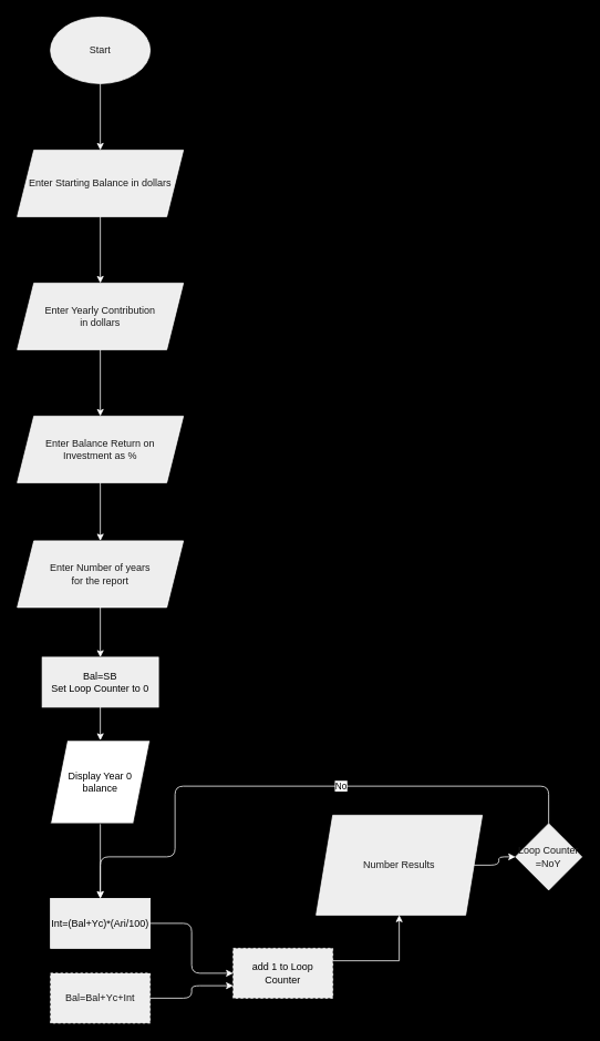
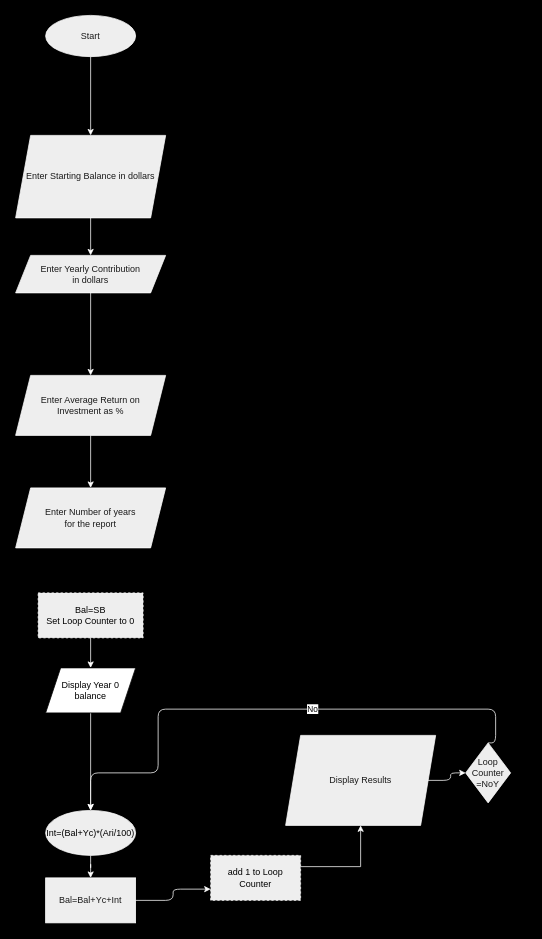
  <mxCell id="0" />
  <mxCell id="1" parent="0" />
  <mxCell id="2" value="" style="edgeStyle=orthogonalEdgeStyle;rounded=0;orthogonalLoop=1;jettySize=auto;html=1;labelBackgroundColor=#182E3E;strokeColor=#FFFFFF;fontColor=#FFFFFF;" parent="1" source="3" target="5" edge="1"><mxGeometry relative="1" as="geometry" /></mxCell>
- <mxCell id="3" value="Start" style="ellipse;whiteSpace=wrap;html=1;fillColor=#EEEEEE;strokeColor=#FFFFFF;fontColor=#1A1A1A;" parent="1" vertex="1"><mxGeometry x="60" y="20" width="120" height="80" as="geometry" /></mxCell>
+ <mxCell id="3" value="Start" style="ellipse;whiteSpace=wrap;html=1;fillColor=#EEEEEE;strokeColor=#FFFFFF;fontColor=#1A1A1A;" parent="1" vertex="1"><mxGeometry x="60" y="20" width="120" height="55" as="geometry" /></mxCell>
  <mxCell id="4" style="edgeStyle=orthogonalEdgeStyle;curved=0;rounded=1;sketch=0;orthogonalLoop=1;jettySize=auto;html=1;entryX=0.5;entryY=0;entryDx=0;entryDy=0;strokeColor=#FFFFFF;fontColor=#000000;" parent="1" source="5" target="7" edge="1"><mxGeometry relative="1" as="geometry" /></mxCell>
- <mxCell id="5" value="Enter Starting Balance in dollars" style="shape=parallelogram;perimeter=parallelogramPerimeter;whiteSpace=wrap;html=1;fixedSize=1;fillColor=#EEEEEE;strokeColor=#FFFFFF;fontColor=#1A1A1A;" parent="1" vertex="1"><mxGeometry x="20" y="180" width="200" height="80" as="geometry" /></mxCell>
+ <mxCell id="5" value="Enter Starting Balance in dollars" style="shape=parallelogram;perimeter=parallelogramPerimeter;whiteSpace=wrap;html=1;fixedSize=1;fillColor=#EEEEEE;strokeColor=#FFFFFF;fontColor=#1A1A1A;" parent="1" vertex="1"><mxGeometry x="20" y="180" width="200" height="110" as="geometry" /></mxCell>
  <mxCell id="6" style="edgeStyle=orthogonalEdgeStyle;curved=0;rounded=1;sketch=0;orthogonalLoop=1;jettySize=auto;html=1;entryX=0.5;entryY=0;entryDx=0;entryDy=0;strokeColor=#FFFFFF;fontColor=#000000;" parent="1" source="7" target="9" edge="1"><mxGeometry relative="1" as="geometry" /></mxCell>
- <mxCell id="7" value="Enter Yearly Contribution &lt;br&gt;in dollars" style="shape=parallelogram;perimeter=parallelogramPerimeter;whiteSpace=wrap;html=1;fixedSize=1;fillColor=#EEEEEE;strokeColor=#FFFFFF;fontColor=#1A1A1A;" parent="1" vertex="1"><mxGeometry x="20" y="340" width="200" height="80" as="geometry" /></mxCell>
+ <mxCell id="7" value="Enter Yearly Contribution &lt;br&gt;in dollars" style="shape=parallelogram;perimeter=parallelogramPerimeter;whiteSpace=wrap;html=1;fixedSize=1;fillColor=#EEEEEE;strokeColor=#FFFFFF;fontColor=#1A1A1A;" parent="1" vertex="1"><mxGeometry x="20" y="340" width="200" height="50" as="geometry" /></mxCell>
  <mxCell id="8" style="edgeStyle=orthogonalEdgeStyle;curved=0;rounded=1;sketch=0;orthogonalLoop=1;jettySize=auto;html=1;entryX=0.5;entryY=0;entryDx=0;entryDy=0;strokeColor=#FFFFFF;fontColor=#000000;" parent="1" source="9" target="11" edge="1"><mxGeometry relative="1" as="geometry" /></mxCell>
- <mxCell id="9" value="Enter Balance Return on &lt;br&gt;Investment as %" style="shape=parallelogram;perimeter=parallelogramPerimeter;whiteSpace=wrap;html=1;fixedSize=1;fillColor=#EEEEEE;strokeColor=#FFFFFF;fontColor=#1A1A1A;" parent="1" vertex="1"><mxGeometry x="20" y="500" width="200" height="80" as="geometry" /></mxCell>
- <mxCell id="10" style="edgeStyle=orthogonalEdgeStyle;curved=0;rounded=1;sketch=0;orthogonalLoop=1;jettySize=auto;html=1;exitX=0.5;exitY=1;exitDx=0;exitDy=0;entryX=0.5;entryY=0;entryDx=0;entryDy=0;strokeColor=#FFFFFF;fontColor=#000000;" parent="1" source="11" target="19" edge="1"><mxGeometry relative="1" as="geometry" /></mxCell>
+ <mxCell id="9" value="Enter Average Return on &lt;br&gt;Investment as %" style="shape=parallelogram;perimeter=parallelogramPerimeter;whiteSpace=wrap;html=1;fixedSize=1;fillColor=#EEEEEE;strokeColor=#FFFFFF;fontColor=#1A1A1A;" parent="1" vertex="1"><mxGeometry x="20" y="500" width="200" height="80" as="geometry" /></mxCell>
  <mxCell id="11" value="Enter Number of years&lt;br&gt;for the report" style="shape=parallelogram;perimeter=parallelogramPerimeter;whiteSpace=wrap;html=1;fixedSize=1;fillColor=#EEEEEE;strokeColor=#FFFFFF;fontColor=#1A1A1A;" parent="1" vertex="1"><mxGeometry x="20" y="650" width="200" height="80" as="geometry" /></mxCell>
  <mxCell id="12" value="" style="edgeStyle=orthogonalEdgeStyle;curved=0;rounded=1;sketch=0;orthogonalLoop=1;jettySize=auto;html=1;strokeColor=#FFFFFF;fontColor=#000000;entryX=0;entryY=0.75;entryDx=0;entryDy=0;" parent="1" source="13" target="23" edge="1"><mxGeometry relative="1" as="geometry" /></mxCell>
- <mxCell id="13" value="Bal=Bal+Yc+Int" style="whiteSpace=wrap;html=1;fontColor=#1A1A1A;strokeColor=#FFFFFF;fillColor=#EEEEEE;dashed=1;" parent="1" vertex="1"><mxGeometry x="60" y="1170" width="120" height="60" as="geometry" /></mxCell>
+ <mxCell id="13" value="Bal=Bal+Yc+Int" style="whiteSpace=wrap;html=1;fontColor=#1A1A1A;strokeColor=#FFFFFF;fillColor=#EEEEEE;" parent="1" vertex="1"><mxGeometry x="60" y="1170" width="120" height="60" as="geometry" /></mxCell>
  <mxCell id="14" style="edgeStyle=orthogonalEdgeStyle;curved=0;rounded=1;sketch=0;orthogonalLoop=1;jettySize=auto;html=1;exitX=1;exitY=0.5;exitDx=0;exitDy=0;entryX=0;entryY=0.5;entryDx=0;entryDy=0;strokeColor=#FFFFFF;fontColor=#000000;" parent="1" source="15" target="17" edge="1"><mxGeometry relative="1" as="geometry" /></mxCell>
- <mxCell id="15" value="Number Results" style="shape=parallelogram;perimeter=parallelogramPerimeter;whiteSpace=wrap;html=1;fixedSize=1;fontColor=#1A1A1A;strokeColor=#FFFFFF;fillColor=#EEEEEE;" parent="1" vertex="1"><mxGeometry x="380" y="980" width="200" height="120" as="geometry" /></mxCell>
+ <mxCell id="15" value="Display Results" style="shape=parallelogram;perimeter=parallelogramPerimeter;whiteSpace=wrap;html=1;fixedSize=1;fontColor=#1A1A1A;strokeColor=#FFFFFF;fillColor=#EEEEEE;" parent="1" vertex="1"><mxGeometry x="380" y="980" width="200" height="120" as="geometry" /></mxCell>
  <mxCell id="16" value="No" style="edgeStyle=orthogonalEdgeStyle;curved=0;rounded=1;sketch=0;orthogonalLoop=1;jettySize=auto;html=1;exitX=0.5;exitY=0;exitDx=0;exitDy=0;strokeColor=#FFFFFF;fontColor=#000000;entryX=0.5;entryY=0;entryDx=0;entryDy=0;" parent="1" source="17" target="21" edge="1"><mxGeometry x="-0.181" relative="1" as="geometry"><mxPoint x="120" y="1030" as="targetPoint" /><mxPoint x="740" y="995" as="sourcePoint" /><Array as="points"><mxPoint x="660" y="945" /><mxPoint x="210" y="945" /><mxPoint x="210" y="1030" /><mxPoint x="120" y="1030" /></Array><mxPoint as="offset" /></mxGeometry></mxCell>
- <mxCell id="17" value="Loop Counter =NoY" style="rhombus;whiteSpace=wrap;html=1;fontColor=#1A1A1A;strokeColor=#FFFFFF;fillColor=#EEEEEE;" parent="1" vertex="1"><mxGeometry x="620" y="990" width="80" height="80" as="geometry" /></mxCell>
+ <mxCell id="17" value="Loop Counter =NoY" style="rhombus;whiteSpace=wrap;html=1;fontColor=#1A1A1A;strokeColor=#FFFFFF;fillColor=#EEEEEE;" parent="1" vertex="1"><mxGeometry x="620" y="990" width="60" height="80" as="geometry" /></mxCell>
  <mxCell id="18" value="" style="edgeStyle=orthogonalEdgeStyle;curved=0;rounded=1;sketch=0;orthogonalLoop=1;jettySize=auto;html=1;strokeColor=#FFFFFF;fontColor=#000000;" parent="1" source="24" target="21" edge="1"><mxGeometry relative="1" as="geometry" /></mxCell>
- <mxCell id="19" value="Bal=SB&lt;br&gt;Set Loop Counter to 0" style="rounded=0;whiteSpace=wrap;html=1;sketch=0;strokeColor=#FFFFFF;fillColor=#EEEEEE;fontColor=#000000;" parent="1" vertex="1"><mxGeometry x="50" y="790" width="140" height="60" as="geometry" /></mxCell>
- <mxCell id="20" value="" style="edgeStyle=orthogonalEdgeStyle;curved=0;rounded=1;sketch=0;orthogonalLoop=1;jettySize=auto;html=1;strokeColor=#FFFFFF;fontColor=#000000;" parent="1" source="21" target="23" edge="1"><mxGeometry relative="1" as="geometry" /></mxCell>
- <mxCell id="21" value="Int=(Bal+Yc)*(Ari/100)" style="rounded=0;whiteSpace=wrap;html=1;sketch=0;strokeColor=#FFFFFF;fillColor=#EEEEEE;fontColor=#000000;" parent="1" vertex="1"><mxGeometry x="60" y="1080" width="120" height="60" as="geometry" /></mxCell>
+ <mxCell id="19" value="Bal=SB&lt;br&gt;Set Loop Counter to 0" style="rounded=0;whiteSpace=wrap;html=1;sketch=0;strokeColor=#FFFFFF;fillColor=#EEEEEE;fontColor=#000000;dashed=1;" parent="1" vertex="1"><mxGeometry x="50" y="790" width="140" height="60" as="geometry" /></mxCell>
+ <mxCell id="20" value="" style="edgeStyle=orthogonalEdgeStyle;curved=0;rounded=1;sketch=0;orthogonalLoop=1;jettySize=auto;html=1;strokeColor=#FFFFFF;fontColor=#000000;" parent="1" source="21" target="13" edge="1"><mxGeometry relative="1" as="geometry" /></mxCell>
+ <mxCell id="21" value="Int=(Bal+Yc)*(Ari/100)" style="ellipse;whiteSpace=wrap;html=1;sketch=0;strokeColor=#FFFFFF;fillColor=#EEEEEE;fontColor=#000000;" parent="1" vertex="1"><mxGeometry x="60" y="1080" width="120" height="60" as="geometry" /></mxCell>
  <mxCell id="22" style="edgeStyle=orthogonalEdgeStyle;rounded=0;orthogonalLoop=1;jettySize=auto;html=1;exitX=1;exitY=0.25;exitDx=0;exitDy=0;entryX=0.5;entryY=1;entryDx=0;entryDy=0;strokeColor=#FFFFFF;" edge="1" parent="1" source="23" target="15"><mxGeometry relative="1" as="geometry" /></mxCell>
  <mxCell id="23" value="add 1 to Loop Counter" style="rounded=0;whiteSpace=wrap;html=1;sketch=0;strokeColor=#FFFFFF;fillColor=#EEEEEE;fontColor=#000000;dashed=1;" parent="1" vertex="1"><mxGeometry x="280" y="1140" width="120" height="60" as="geometry" /></mxCell>
- <mxCell id="24" value="Display Year 0 balance" style="shape=parallelogram;perimeter=parallelogramPerimeter;whiteSpace=wrap;html=1;fixedSize=1;" vertex="1" parent="1"><mxGeometry x="60" y="890" width="120" height="100" as="geometry" /></mxCell>
+ <mxCell id="24" value="Display Year 0 balance" style="shape=parallelogram;perimeter=parallelogramPerimeter;whiteSpace=wrap;html=1;fixedSize=1;" vertex="1" parent="1"><mxGeometry x="60" y="890" width="120" height="60" as="geometry" /></mxCell>
  <mxCell id="25" value="" style="edgeStyle=orthogonalEdgeStyle;curved=0;rounded=1;sketch=0;orthogonalLoop=1;jettySize=auto;html=1;strokeColor=#FFFFFF;fontColor=#000000;" edge="1" parent="1" source="19" target="24"><mxGeometry relative="1" as="geometry"><mxPoint x="120" y="850" as="sourcePoint" /><mxPoint x="120" y="1080" as="targetPoint" /></mxGeometry></mxCell>
